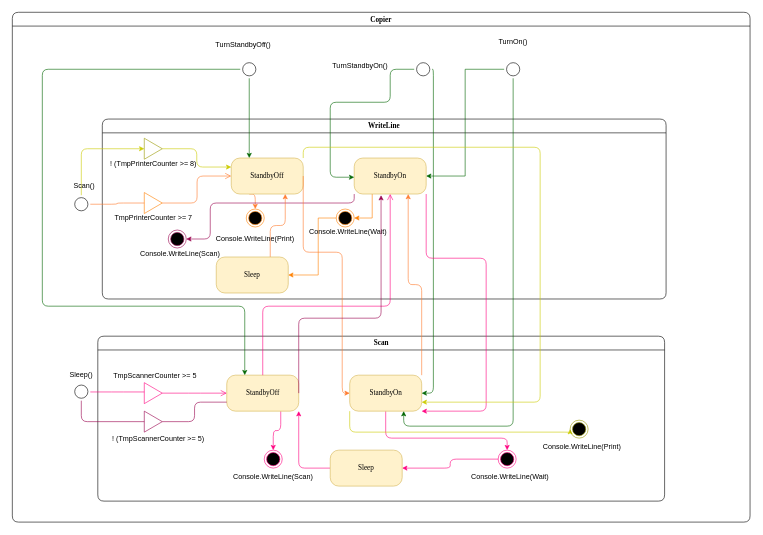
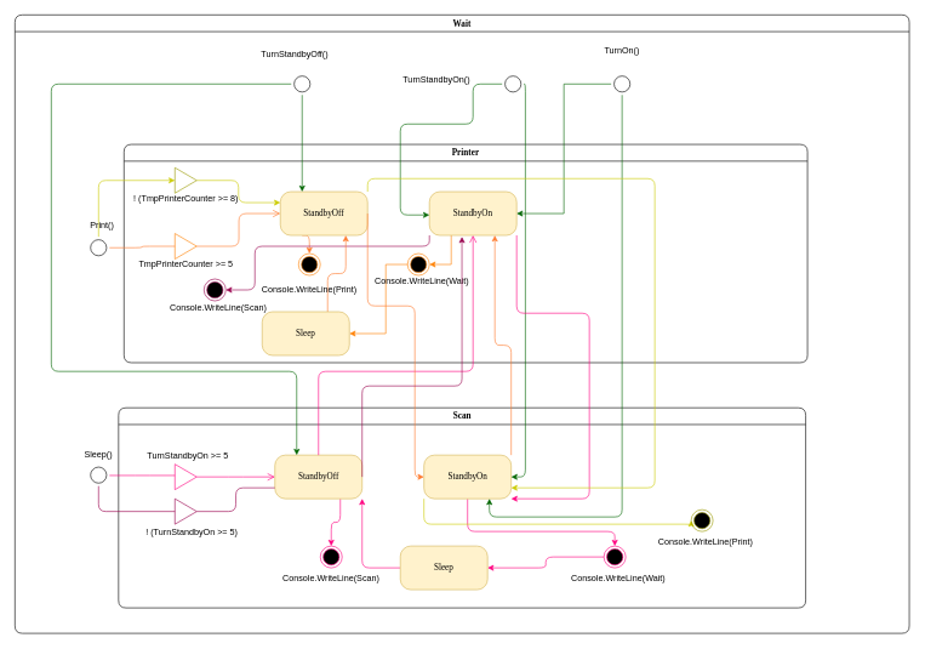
  <mxCell id="0" />
  <mxCell id="1" parent="0" />
- <mxCell id="2" value="Copier" style="swimlane;whiteSpace=wrap;html=1;rounded=1;shadow=0;comic=0;labelBackgroundColor=none;strokeWidth=1;fontFamily=Verdana;fontSize=12;align=center;swimlaneLine=1;glass=0;sketch=0;" vertex="1" parent="1"><mxGeometry x="20" y="20" width="1230" height="850" as="geometry" /></mxCell>
+ <mxCell id="2" value="Wait" style="swimlane;whiteSpace=wrap;html=1;rounded=1;shadow=0;comic=0;labelBackgroundColor=none;strokeWidth=1;fontFamily=Verdana;fontSize=12;align=center;swimlaneLine=1;glass=0;sketch=0;" vertex="1" parent="1"><mxGeometry x="20" y="20" width="1230" height="850" as="geometry" /></mxCell>
  <mxCell id="3" value="Scan" style="swimlane;whiteSpace=wrap;html=1;rounded=1;shadow=0;comic=0;labelBackgroundColor=none;strokeWidth=1;fontFamily=Verdana;fontSize=12;align=center;" parent="2" vertex="1"><mxGeometry x="142.5" y="540" width="945" height="275" as="geometry" /></mxCell>
  <mxCell id="4" style="edgeStyle=orthogonalEdgeStyle;rounded=1;orthogonalLoop=1;jettySize=auto;html=1;exitX=0.75;exitY=1;exitDx=0;exitDy=0;entryX=0.5;entryY=0;entryDx=0;entryDy=0;strokeColor=#FF0080;" edge="1" parent="3" source="5" target="15"><mxGeometry relative="1" as="geometry" /></mxCell>
  <mxCell id="5" value="StandbyOff" style="rounded=1;whiteSpace=wrap;html=1;arcSize=24;fillColor=#fff2cc;strokeColor=#d6b656;shadow=0;comic=0;labelBackgroundColor=none;fontFamily=Verdana;fontSize=12;fontColor=default;align=center;" parent="3" vertex="1"><mxGeometry x="215" y="65" width="120" height="60" as="geometry" /></mxCell>
  <mxCell id="6" style="edgeStyle=orthogonalEdgeStyle;rounded=1;orthogonalLoop=1;jettySize=auto;html=1;exitX=0;exitY=0.5;exitDx=0;exitDy=0;entryX=1;entryY=0.5;entryDx=0;entryDy=0;strokeColor=#FF0080;" edge="1" parent="3" source="7" target="13"><mxGeometry relative="1" as="geometry" /></mxCell>
  <mxCell id="7" value="" style="ellipse;html=1;shape=endState;fillColor=#000000;strokeColor=#FF0080;rounded=1;shadow=0;comic=0;labelBackgroundColor=none;fontFamily=Verdana;fontSize=12;fontColor=#000000;align=center;" parent="3" vertex="1"><mxGeometry x="667.5" y="190" width="30" height="30" as="geometry" /></mxCell>
  <mxCell id="8" style="edgeStyle=elbowEdgeStyle;html=1;labelBackgroundColor=none;endArrow=open;endSize=8;strokeColor=#FF0080;fontFamily=Verdana;fontSize=12;align=left;elbow=vertical;startArrow=none;" parent="3" source="17" target="5" edge="1"><mxGeometry relative="1" as="geometry" /></mxCell>
  <mxCell id="9" style="edgeStyle=orthogonalEdgeStyle;rounded=1;orthogonalLoop=1;jettySize=auto;html=1;exitX=0.5;exitY=1;exitDx=0;exitDy=0;strokeColor=#FF0080;entryX=0.5;entryY=0;entryDx=0;entryDy=0;" edge="1" parent="3" source="11" target="7"><mxGeometry relative="1" as="geometry"><mxPoint x="687.5" y="210" as="targetPoint" /><Array as="points"><mxPoint x="480" y="170" /><mxPoint x="683" y="170" /></Array></mxGeometry></mxCell>
  <mxCell id="10" style="edgeStyle=orthogonalEdgeStyle;rounded=1;orthogonalLoop=1;jettySize=auto;html=1;exitX=0;exitY=1;exitDx=0;exitDy=0;entryX=0;entryY=0.5;entryDx=0;entryDy=0;strokeColor=#CCCC00;" edge="1" parent="3" source="11" target="22"><mxGeometry relative="1" as="geometry"><Array as="points"><mxPoint x="420" y="160" /><mxPoint x="788" y="160" /></Array></mxGeometry></mxCell>
  <mxCell id="11" value="StandbyOn" style="rounded=1;whiteSpace=wrap;html=1;arcSize=24;shadow=0;comic=0;labelBackgroundColor=none;fontFamily=Verdana;fontSize=12;align=center;fillColor=#fff2cc;strokeColor=#d6b656;" vertex="1" parent="3"><mxGeometry x="420" y="65" width="120" height="60" as="geometry" /></mxCell>
  <mxCell id="12" style="edgeStyle=orthogonalEdgeStyle;rounded=1;orthogonalLoop=1;jettySize=auto;html=1;exitX=0;exitY=0.5;exitDx=0;exitDy=0;entryX=1;entryY=1;entryDx=0;entryDy=0;strokeColor=#FF0080;" edge="1" parent="3" source="13" target="5"><mxGeometry relative="1" as="geometry" /></mxCell>
  <mxCell id="13" value="Sleep" style="rounded=1;whiteSpace=wrap;html=1;arcSize=24;fillColor=#fff2cc;strokeColor=#d6b656;shadow=0;comic=0;labelBackgroundColor=none;fontFamily=Verdana;fontSize=12;fontColor=default;align=center;" vertex="1" parent="3"><mxGeometry x="387.5" y="190" width="120" height="60" as="geometry" /></mxCell>
  <mxCell id="14" value="Console.WriteLine(Wait)" style="text;html=1;strokeColor=none;fillColor=none;align=center;verticalAlign=middle;whiteSpace=wrap;rounded=0;" vertex="1" parent="3"><mxGeometry x="657.5" y="220" width="60" height="30" as="geometry" /></mxCell>
  <mxCell id="15" value="" style="ellipse;html=1;shape=endState;fillColor=#000000;strokeColor=#FF0080;rounded=1;shadow=0;comic=0;labelBackgroundColor=none;fontFamily=Verdana;fontSize=12;fontColor=#000000;align=center;" vertex="1" parent="3"><mxGeometry x="277.5" y="190" width="30" height="30" as="geometry" /></mxCell>
  <mxCell id="16" value="Console.WriteLine(Scan)" style="text;html=1;strokeColor=none;fillColor=none;align=center;verticalAlign=middle;whiteSpace=wrap;rounded=0;" vertex="1" parent="3"><mxGeometry x="262.5" y="220" width="60" height="30" as="geometry" /></mxCell>
  <mxCell id="17" value="" style="triangle;whiteSpace=wrap;html=1;strokeColor=#FF0080;fillColor=none;" vertex="1" parent="3"><mxGeometry x="77.5" y="77.5" width="30" height="35" as="geometry" /></mxCell>
- <mxCell id="18" value="TmpScannerCounter &amp;gt;= 5" style="text;html=1;strokeColor=none;fillColor=none;align=center;verticalAlign=middle;whiteSpace=wrap;rounded=0;" vertex="1" parent="3"><mxGeometry x="20" y="51.5" width="150" height="30" as="geometry" /></mxCell>
+ <mxCell id="18" value="TurnStandbyOn &amp;gt;= 5" style="text;html=1;strokeColor=none;fillColor=none;align=center;verticalAlign=middle;whiteSpace=wrap;rounded=0;" vertex="1" parent="3"><mxGeometry x="20" y="51.5" width="150" height="30" as="geometry" /></mxCell>
  <mxCell id="19" style="edgeStyle=orthogonalEdgeStyle;rounded=1;orthogonalLoop=1;jettySize=auto;html=1;exitX=1;exitY=0.5;exitDx=0;exitDy=0;entryX=0;entryY=0.75;entryDx=0;entryDy=0;strokeColor=#99004D;labelBackgroundColor=none;endArrow=none;fontSize=12;fontFamily=Verdana;align=left;endSize=8;startArrow=none;" edge="1" parent="3" source="20" target="5"><mxGeometry relative="1" as="geometry" /></mxCell>
  <mxCell id="20" value="" style="triangle;whiteSpace=wrap;html=1;strokeColor=#99004D;fillColor=none;" vertex="1" parent="3"><mxGeometry x="77.5" y="125" width="30" height="35" as="geometry" /></mxCell>
- <mxCell id="21" value="! (TmpScannerCounter &amp;gt;= 5)" style="text;html=1;strokeColor=none;fillColor=none;align=center;verticalAlign=middle;whiteSpace=wrap;rounded=0;" vertex="1" parent="3"><mxGeometry x="21" y="157" width="159" height="30" as="geometry" /></mxCell>
+ <mxCell id="21" value="! (TurnStandbyOn &amp;gt;= 5)" style="text;html=1;strokeColor=none;fillColor=none;align=center;verticalAlign=middle;whiteSpace=wrap;rounded=0;" vertex="1" parent="3"><mxGeometry x="21" y="157" width="159" height="30" as="geometry" /></mxCell>
  <mxCell id="22" value="" style="ellipse;html=1;shape=endState;fillColor=#000000;strokeColor=#999900;rounded=1;shadow=0;comic=0;labelBackgroundColor=none;fontFamily=Verdana;fontSize=12;fontColor=#000000;align=center;" vertex="1" parent="3"><mxGeometry x="787.5" y="140" width="30" height="30" as="geometry" /></mxCell>
  <mxCell id="23" value="Console.WriteLine(Print)" style="text;html=1;strokeColor=none;fillColor=none;align=center;verticalAlign=middle;whiteSpace=wrap;rounded=0;" vertex="1" parent="3"><mxGeometry x="777.5" y="170" width="60" height="30" as="geometry" /></mxCell>
- <mxCell id="24" value="WriteLine" style="swimlane;whiteSpace=wrap;html=1;rounded=1;shadow=0;comic=0;labelBackgroundColor=none;strokeWidth=1;fontFamily=Verdana;fontSize=12;align=center;" vertex="1" parent="2"><mxGeometry x="150" y="178" width="940" height="300" as="geometry" /></mxCell>
+ <mxCell id="24" value="Printer" style="swimlane;whiteSpace=wrap;html=1;rounded=1;shadow=0;comic=0;labelBackgroundColor=none;strokeWidth=1;fontFamily=Verdana;fontSize=12;align=center;" vertex="1" parent="2"><mxGeometry x="150" y="178" width="940" height="300" as="geometry" /></mxCell>
  <mxCell id="25" style="edgeStyle=orthogonalEdgeStyle;rounded=1;orthogonalLoop=1;jettySize=auto;html=1;exitX=0.25;exitY=1;exitDx=0;exitDy=0;entryX=0.5;entryY=0;entryDx=0;entryDy=0;strokeColor=#FF7B2E;" edge="1" parent="24" source="26" target="37"><mxGeometry relative="1" as="geometry" /></mxCell>
  <mxCell id="26" value="StandbyOff" style="rounded=1;whiteSpace=wrap;html=1;arcSize=24;shadow=0;comic=0;labelBackgroundColor=none;fontFamily=Verdana;fontSize=12;align=center;fillColor=#fff2cc;strokeColor=#d6b656;" vertex="1" parent="24"><mxGeometry x="215" y="65" width="120" height="60" as="geometry" /></mxCell>
  <mxCell id="27" style="edgeStyle=elbowEdgeStyle;html=1;labelBackgroundColor=none;endArrow=open;endSize=8;strokeColor=#FF7B2E;fontFamily=Verdana;fontSize=12;align=left;startArrow=none;" edge="1" parent="24" source="31" target="26"><mxGeometry relative="1" as="geometry" /></mxCell>
  <mxCell id="28" style="edgeStyle=orthogonalEdgeStyle;rounded=0;orthogonalLoop=1;jettySize=auto;html=1;exitX=0.25;exitY=1;exitDx=0;exitDy=0;entryX=1;entryY=0.5;entryDx=0;entryDy=0;strokeColor=#FF8000;" edge="1" parent="24" source="30" target="36"><mxGeometry relative="1" as="geometry" /></mxCell>
  <mxCell id="29" style="edgeStyle=orthogonalEdgeStyle;rounded=1;orthogonalLoop=1;jettySize=auto;html=1;exitX=0;exitY=1;exitDx=0;exitDy=0;entryX=1;entryY=0.5;entryDx=0;entryDy=0;strokeColor=#99004D;" edge="1" parent="24" source="30" target="40"><mxGeometry relative="1" as="geometry"><Array as="points"><mxPoint x="420" y="140" /><mxPoint x="180" y="140" /><mxPoint x="180" y="200" /></Array></mxGeometry></mxCell>
  <mxCell id="30" value="StandbyOn" style="rounded=1;whiteSpace=wrap;html=1;arcSize=24;shadow=0;comic=0;labelBackgroundColor=none;fontFamily=Verdana;fontSize=12;align=center;fillColor=#fff2cc;strokeColor=#d6b656;" vertex="1" parent="24"><mxGeometry x="420" y="65" width="120" height="60" as="geometry" /></mxCell>
  <mxCell id="31" value="" style="triangle;whiteSpace=wrap;html=1;strokeColor=#FF8000;fillColor=none;" vertex="1" parent="24"><mxGeometry x="70" y="122.5" width="30" height="35" as="geometry" /></mxCell>
- <mxCell id="32" value="TmpPrinterCounter &amp;gt;= 7" style="text;html=1;strokeColor=none;fillColor=none;align=center;verticalAlign=middle;whiteSpace=wrap;rounded=0;" vertex="1" parent="24"><mxGeometry x="17.5" y="149" width="135" height="30" as="geometry" /></mxCell>
+ <mxCell id="32" value="TmpPrinterCounter &amp;gt;= 5" style="text;html=1;strokeColor=none;fillColor=none;align=center;verticalAlign=middle;whiteSpace=wrap;rounded=0;" vertex="1" parent="24"><mxGeometry x="17.5" y="149" width="135" height="30" as="geometry" /></mxCell>
  <mxCell id="33" style="edgeStyle=orthogonalEdgeStyle;rounded=1;orthogonalLoop=1;jettySize=auto;html=1;exitX=0.75;exitY=0;exitDx=0;exitDy=0;entryX=0.75;entryY=1;entryDx=0;entryDy=0;strokeColor=#FF7B2E;" edge="1" parent="24" source="34" target="26"><mxGeometry relative="1" as="geometry" /></mxCell>
  <mxCell id="34" value="Sleep" style="rounded=1;whiteSpace=wrap;html=1;arcSize=24;fillColor=#fff2cc;strokeColor=#d6b656;shadow=0;comic=0;labelBackgroundColor=none;fontFamily=Verdana;fontSize=12;fontColor=default;align=center;" vertex="1" parent="24"><mxGeometry x="190" y="230" width="120" height="60" as="geometry" /></mxCell>
  <mxCell id="35" style="edgeStyle=orthogonalEdgeStyle;rounded=0;orthogonalLoop=1;jettySize=auto;html=1;exitX=0;exitY=0.5;exitDx=0;exitDy=0;strokeColor=#FF8000;entryX=1;entryY=0.5;entryDx=0;entryDy=0;" edge="1" parent="24" source="36" target="34"><mxGeometry relative="1" as="geometry"><mxPoint x="300" y="250" as="targetPoint" /><Array as="points"><mxPoint x="360" y="165" /><mxPoint x="360" y="260" /></Array></mxGeometry></mxCell>
  <mxCell id="36" value="" style="ellipse;html=1;shape=endState;fillColor=#000000;strokeColor=#FF8000;rounded=1;shadow=0;comic=0;labelBackgroundColor=none;fontFamily=Verdana;fontSize=12;fontColor=#000000;align=center;" vertex="1" parent="24"><mxGeometry x="390" y="150" width="30" height="30" as="geometry" /></mxCell>
  <mxCell id="37" value="" style="ellipse;html=1;shape=endState;fillColor=#000000;strokeColor=#FF8000;rounded=1;shadow=0;comic=0;labelBackgroundColor=none;fontFamily=Verdana;fontSize=12;fontColor=#000000;align=center;" vertex="1" parent="24"><mxGeometry x="240" y="150" width="30" height="30" as="geometry" /></mxCell>
  <mxCell id="38" value="Console.WriteLine(Wait)" style="text;html=1;strokeColor=none;fillColor=none;align=center;verticalAlign=middle;whiteSpace=wrap;rounded=0;" vertex="1" parent="24"><mxGeometry x="380" y="173" width="60" height="30" as="geometry" /></mxCell>
  <mxCell id="39" value="Console.WriteLine(Print)" style="text;html=1;strokeColor=none;fillColor=none;align=center;verticalAlign=middle;whiteSpace=wrap;rounded=0;" vertex="1" parent="24"><mxGeometry x="225" y="185" width="60" height="30" as="geometry" /></mxCell>
  <mxCell id="40" value="" style="ellipse;html=1;shape=endState;fillColor=#000000;strokeColor=#99004D;rounded=1;shadow=0;comic=0;labelBackgroundColor=none;fontFamily=Verdana;fontSize=12;fontColor=#000000;align=center;" vertex="1" parent="24"><mxGeometry x="110" y="185" width="30" height="30" as="geometry" /></mxCell>
  <mxCell id="41" value="Console.WriteLine(Scan)" style="text;html=1;strokeColor=none;fillColor=none;align=center;verticalAlign=middle;whiteSpace=wrap;rounded=0;" vertex="1" parent="24"><mxGeometry x="100" y="210" width="60" height="30" as="geometry" /></mxCell>
  <mxCell id="42" value="! (TmpPrinterCounter &amp;gt;= 8)" style="text;html=1;strokeColor=none;fillColor=none;align=center;verticalAlign=middle;whiteSpace=wrap;rounded=0;" vertex="1" parent="24"><mxGeometry x="7.5" y="60" width="155" height="30" as="geometry" /></mxCell>
  <mxCell id="43" style="edgeStyle=orthogonalEdgeStyle;rounded=1;orthogonalLoop=1;jettySize=auto;html=1;strokeColor=#FF0080;labelBackgroundColor=none;endArrow=open;fontSize=12;fontFamily=Verdana;align=left;endSize=8;" edge="1" parent="2" source="5" target="30"><mxGeometry relative="1" as="geometry"><Array as="points"><mxPoint x="417" y="490" /><mxPoint x="630" y="490" /></Array></mxGeometry></mxCell>
  <mxCell id="44" style="edgeStyle=orthogonalEdgeStyle;rounded=1;orthogonalLoop=1;jettySize=auto;html=1;exitX=1;exitY=0.5;exitDx=0;exitDy=0;strokeColor=#FF7B2E;" edge="1" parent="2" source="26" target="11"><mxGeometry relative="1" as="geometry"><Array as="points"><mxPoint x="485" y="400" /><mxPoint x="550" y="400" /><mxPoint x="550" y="635" /></Array></mxGeometry></mxCell>
  <mxCell id="45" style="edgeStyle=orthogonalEdgeStyle;rounded=1;orthogonalLoop=1;jettySize=auto;html=1;exitX=0.5;exitY=1;exitDx=0;exitDy=0;strokeColor=#006600;" edge="1" parent="2" source="47" target="30"><mxGeometry relative="1" as="geometry"><Array as="points"><mxPoint x="630" y="95" /><mxPoint x="630" y="150" /><mxPoint x="530" y="150" /><mxPoint x="530" y="275" /></Array></mxGeometry></mxCell>
  <mxCell id="46" style="edgeStyle=orthogonalEdgeStyle;orthogonalLoop=1;jettySize=auto;html=1;exitX=0.5;exitY=0;exitDx=0;exitDy=0;entryX=1;entryY=0.5;entryDx=0;entryDy=0;strokeColor=#006600;rounded=1;" edge="1" parent="2" source="47" target="11"><mxGeometry relative="1" as="geometry"><Array as="points"><mxPoint x="702" y="95" /><mxPoint x="702" y="635" /></Array></mxGeometry></mxCell>
  <mxCell id="47" value="" style="ellipse;html=1;shape=startState;fillColor=none;strokeColor=#000000;rounded=1;shadow=0;comic=0;labelBackgroundColor=none;fontFamily=Verdana;fontSize=12;fontColor=#000000;align=center;direction=south;" vertex="1" parent="2"><mxGeometry x="670" y="80" width="30" height="30" as="geometry" /></mxCell>
  <mxCell id="48" value="TurnStandbyOn()" style="text;html=1;strokeColor=none;fillColor=none;align=center;verticalAlign=middle;whiteSpace=wrap;rounded=0;" vertex="1" parent="2"><mxGeometry x="550" y="75" width="60" height="30" as="geometry" /></mxCell>
  <mxCell id="49" style="edgeStyle=orthogonalEdgeStyle;rounded=0;orthogonalLoop=1;jettySize=auto;html=1;exitX=1;exitY=0.5;exitDx=0;exitDy=0;entryX=0.25;entryY=0;entryDx=0;entryDy=0;strokeColor=#006600;" edge="1" parent="2" source="51" target="26"><mxGeometry relative="1" as="geometry" /></mxCell>
  <mxCell id="50" style="edgeStyle=orthogonalEdgeStyle;rounded=1;orthogonalLoop=1;jettySize=auto;html=1;exitX=0.5;exitY=1;exitDx=0;exitDy=0;entryX=0.25;entryY=0;entryDx=0;entryDy=0;strokeColor=#006600;" edge="1" parent="2" source="51" target="5"><mxGeometry relative="1" as="geometry"><Array as="points"><mxPoint x="50" y="95" /><mxPoint x="50" y="490" /><mxPoint x="387" y="490" /></Array></mxGeometry></mxCell>
  <mxCell id="51" value="" style="ellipse;html=1;shape=startState;fillColor=none;strokeColor=#000000;rounded=1;shadow=0;comic=0;labelBackgroundColor=none;fontFamily=Verdana;fontSize=12;fontColor=#000000;align=center;direction=south;" vertex="1" parent="2"><mxGeometry x="380" y="80" width="30" height="30" as="geometry" /></mxCell>
  <mxCell id="52" value="TurnStandbyOff()" style="text;html=1;strokeColor=none;fillColor=none;align=center;verticalAlign=middle;whiteSpace=wrap;rounded=0;" vertex="1" parent="2"><mxGeometry x="355" y="40" width="60" height="30" as="geometry" /></mxCell>
  <mxCell id="53" style="edgeStyle=orthogonalEdgeStyle;rounded=1;orthogonalLoop=1;jettySize=auto;html=1;exitX=0;exitY=0.5;exitDx=0;exitDy=0;entryX=0;entryY=0.5;entryDx=0;entryDy=0;strokeColor=#CCCC00;" edge="1" parent="2" source="54" target="69"><mxGeometry relative="1" as="geometry" /></mxCell>
  <mxCell id="54" value="" style="ellipse;html=1;shape=startState;fillColor=none;strokeColor=#000000;rounded=1;shadow=0;comic=0;labelBackgroundColor=none;fontFamily=Verdana;fontSize=12;fontColor=#000000;align=center;direction=south;" vertex="1" parent="2"><mxGeometry x="100" y="305" width="30" height="30" as="geometry" /></mxCell>
  <mxCell id="55" value="" style="edgeStyle=elbowEdgeStyle;html=1;labelBackgroundColor=none;endArrow=none;endSize=8;strokeColor=#FF7B2E;fontFamily=Verdana;fontSize=12;align=left;" edge="1" parent="2" source="54" target="31"><mxGeometry relative="1" as="geometry"><mxPoint x="445.0" y="485" as="sourcePoint" /><mxPoint x="555.0" y="485" as="targetPoint" /></mxGeometry></mxCell>
- <mxCell id="56" value="Scan()" style="text;html=1;strokeColor=none;fillColor=none;align=center;verticalAlign=middle;whiteSpace=wrap;rounded=0;" vertex="1" parent="2"><mxGeometry x="90" y="275" width="60" height="30" as="geometry" /></mxCell>
+ <mxCell id="56" value="Print()" style="text;html=1;strokeColor=none;fillColor=none;align=center;verticalAlign=middle;whiteSpace=wrap;rounded=0;" vertex="1" parent="2"><mxGeometry x="90" y="275" width="60" height="30" as="geometry" /></mxCell>
  <mxCell id="57" style="edgeStyle=orthogonalEdgeStyle;rounded=0;orthogonalLoop=1;jettySize=auto;html=1;exitX=0.5;exitY=1;exitDx=0;exitDy=0;entryX=1;entryY=0.5;entryDx=0;entryDy=0;strokeColor=#006600;" edge="1" parent="2" source="59" target="30"><mxGeometry relative="1" as="geometry" /></mxCell>
  <mxCell id="58" style="edgeStyle=orthogonalEdgeStyle;rounded=1;orthogonalLoop=1;jettySize=auto;html=1;exitX=1;exitY=0.5;exitDx=0;exitDy=0;entryX=0.75;entryY=1;entryDx=0;entryDy=0;strokeColor=#006600;" edge="1" parent="2" source="59" target="11"><mxGeometry relative="1" as="geometry"><Array as="points"><mxPoint x="835" y="690" /><mxPoint x="652" y="690" /></Array></mxGeometry></mxCell>
  <mxCell id="59" value="" style="ellipse;html=1;shape=startState;fillColor=none;strokeColor=#000000;rounded=1;shadow=0;comic=0;labelBackgroundColor=none;fontFamily=Verdana;fontSize=12;fontColor=#000000;align=center;direction=south;" vertex="1" parent="2"><mxGeometry x="820" y="80" width="30" height="30" as="geometry" /></mxCell>
  <mxCell id="60" value="TurnOn()" style="text;html=1;strokeColor=none;fillColor=none;align=center;verticalAlign=middle;whiteSpace=wrap;rounded=0;" vertex="1" parent="2"><mxGeometry x="805" y="35" width="60" height="30" as="geometry" /></mxCell>
  <mxCell id="61" style="edgeStyle=orthogonalEdgeStyle;rounded=1;orthogonalLoop=1;jettySize=auto;html=1;exitX=1;exitY=1;exitDx=0;exitDy=0;entryX=1;entryY=1;entryDx=0;entryDy=0;strokeColor=#FF0080;" edge="1" parent="2" source="30" target="11"><mxGeometry relative="1" as="geometry"><Array as="points"><mxPoint x="690" y="410" /><mxPoint x="790" y="410" /><mxPoint x="790" y="665" /></Array></mxGeometry></mxCell>
  <mxCell id="62" value="" style="ellipse;html=1;shape=startState;fillColor=none;strokeColor=#000000;rounded=1;shadow=0;comic=0;labelBackgroundColor=none;fontFamily=Verdana;fontSize=12;fontColor=#000000;align=center;direction=south;" parent="2" vertex="1"><mxGeometry x="100" y="617.5" width="30" height="30" as="geometry" /></mxCell>
  <mxCell id="63" value="" style="edgeStyle=elbowEdgeStyle;html=1;labelBackgroundColor=none;endArrow=none;endSize=8;strokeColor=#FF0080;fontFamily=Verdana;fontSize=12;align=left;elbow=vertical;" edge="1" parent="2" source="62" target="17"><mxGeometry relative="1" as="geometry"><mxPoint x="429.989" y="1205.571" as="sourcePoint" /><mxPoint x="540.0" y="1205.571" as="targetPoint" /></mxGeometry></mxCell>
  <mxCell id="64" value="Sleep()" style="text;html=1;strokeColor=none;fillColor=none;align=center;verticalAlign=middle;whiteSpace=wrap;rounded=0;" vertex="1" parent="2"><mxGeometry x="85" y="590" width="60" height="30" as="geometry" /></mxCell>
  <mxCell id="65" style="edgeStyle=orthogonalEdgeStyle;rounded=1;orthogonalLoop=1;jettySize=auto;html=1;exitX=1;exitY=0;exitDx=0;exitDy=0;entryX=0.75;entryY=1;entryDx=0;entryDy=0;strokeColor=#FF7B2E;" edge="1" parent="2" source="11" target="30"><mxGeometry relative="1" as="geometry" /></mxCell>
  <mxCell id="66" value="" style="edgeStyle=orthogonalEdgeStyle;rounded=1;orthogonalLoop=1;jettySize=auto;html=1;exitX=1;exitY=0.5;exitDx=0;exitDy=0;entryX=0;entryY=0.5;entryDx=0;entryDy=0;strokeColor=#99004D;labelBackgroundColor=none;endArrow=none;fontSize=12;fontFamily=Verdana;align=left;endSize=8;startArrow=none;" edge="1" parent="2" source="62" target="20"><mxGeometry relative="1" as="geometry"><mxPoint x="155.0" y="677.5" as="sourcePoint" /><mxPoint x="457.5" y="695" as="targetPoint" /><Array as="points"><mxPoint x="115" y="683" /></Array></mxGeometry></mxCell>
  <mxCell id="67" style="edgeStyle=orthogonalEdgeStyle;rounded=1;orthogonalLoop=1;jettySize=auto;html=1;exitX=1;exitY=0.5;exitDx=0;exitDy=0;entryX=0.373;entryY=1.033;entryDx=0;entryDy=0;entryPerimeter=0;strokeColor=#99004D;" edge="1" parent="2" source="5" target="30"><mxGeometry relative="1" as="geometry"><Array as="points"><mxPoint x="477" y="510" /><mxPoint x="615" y="510" /></Array></mxGeometry></mxCell>
  <mxCell id="68" style="edgeStyle=orthogonalEdgeStyle;rounded=1;orthogonalLoop=1;jettySize=auto;html=1;exitX=1;exitY=0.5;exitDx=0;exitDy=0;entryX=0;entryY=0.25;entryDx=0;entryDy=0;strokeColor=#CCCC00;" edge="1" parent="2" source="69" target="26"><mxGeometry relative="1" as="geometry" /></mxCell>
  <mxCell id="69" value="" style="triangle;whiteSpace=wrap;html=1;strokeColor=#999900;fillColor=none;" vertex="1" parent="2"><mxGeometry x="220" y="210" width="30" height="35" as="geometry" /></mxCell>
  <mxCell id="70" style="edgeStyle=orthogonalEdgeStyle;rounded=1;orthogonalLoop=1;jettySize=auto;html=1;exitX=1;exitY=0;exitDx=0;exitDy=0;entryX=1;entryY=0.75;entryDx=0;entryDy=0;strokeColor=#CCCC00;" edge="1" parent="2" source="26" target="11"><mxGeometry relative="1" as="geometry"><Array as="points"><mxPoint x="485" y="225" /><mxPoint x="880" y="225" /><mxPoint x="880" y="650" /></Array></mxGeometry></mxCell>
